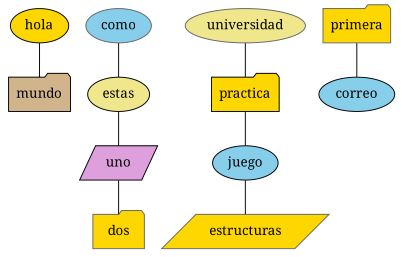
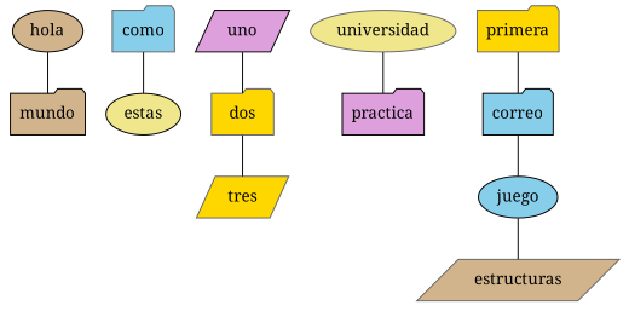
  graph {
    fontname="Noto Serif"
    node [color=black fillcolor=tan fontname="Noto Serif" shape=ellipse style=filled]
    edge [fontname="Noto Serif"]
-   hola [fillcolor=gold]
+   hola
    mundo [shape=folder]
-   como [color=gray40 fillcolor=skyblue]
+   como [color=gray40 fillcolor=skyblue shape=folder]
    estas [fillcolor=khaki]
    uno [fillcolor=plum shape=parallelogram]
    dos [color=gray40 fillcolor=gold shape=folder]
+   tres [color=gray40 fillcolor=gold shape=parallelogram]
    universidad [color=gray40 fillcolor=khaki]
-   practica [fillcolor=gold shape=folder]
+   practica [fillcolor=plum shape=folder]
    primera [color=gray40 fillcolor=gold shape=folder]
-   correo [fillcolor=skyblue]
+   correo [fillcolor=skyblue shape=folder]
    juego [fillcolor=skyblue]
-   estructuras [color=gray40 fillcolor=gold shape=parallelogram]
+   estructuras [color=gray40 shape=parallelogram]
    hola -- mundo
    como -- estas
-   estas -- uno
    uno -- dos
+   dos -- tres
    universidad -- practica
    primera -- correo
-   practica -- juego
+   correo -- juego
    juego -- estructuras
  }
